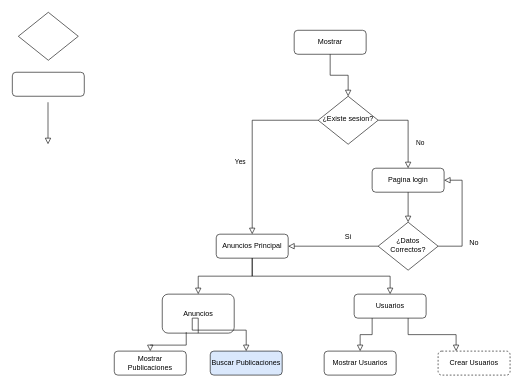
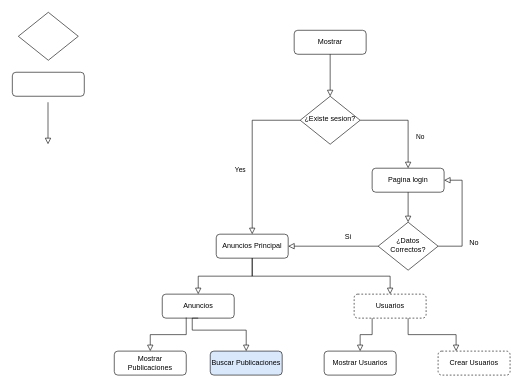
  <mxCell id="0" />
  <mxCell id="1" parent="0" />
  <mxCell id="2" value="Mostrar" style="rounded=1;whiteSpace=wrap;html=1;fontSize=12;glass=0;strokeWidth=1;shadow=0;" parent="1" vertex="1"><mxGeometry x="490" y="50" width="120" height="40" as="geometry" /></mxCell>
- <mxCell id="3" value="¿Existe sesion?" style="rhombus;whiteSpace=wrap;html=1;shadow=0;fontFamily=Helvetica;fontSize=12;align=center;strokeWidth=1;spacing=6;spacingTop=-4;" parent="1" vertex="1"><mxGeometry x="530" y="160" width="100" height="80" as="geometry" /></mxCell>
+ <mxCell id="3" value="¿Existe sesion?" style="rhombus;whiteSpace=wrap;html=1;shadow=0;fontFamily=Helvetica;fontSize=12;align=center;strokeWidth=1;spacing=6;spacingTop=-4;" parent="1" vertex="1"><mxGeometry x="500" y="160" width="100" height="80" as="geometry" /></mxCell>
  <mxCell id="4" value="" style="rounded=0;html=1;jettySize=auto;orthogonalLoop=1;fontSize=11;endArrow=block;endFill=0;endSize=8;strokeWidth=1;shadow=0;labelBackgroundColor=none;edgeStyle=orthogonalEdgeStyle;exitX=0.5;exitY=1;exitDx=0;exitDy=0;entryX=0.5;entryY=0;entryDx=0;entryDy=0;" parent="1" source="2" target="3" edge="1"><mxGeometry relative="1" as="geometry"><mxPoint x="549.5" y="100" as="sourcePoint" /><mxPoint x="549.5" y="150" as="targetPoint" /></mxGeometry></mxCell>
  <mxCell id="5" value="Yes" style="rounded=0;html=1;jettySize=auto;orthogonalLoop=1;fontSize=11;endArrow=block;endFill=0;endSize=8;strokeWidth=1;shadow=0;labelBackgroundColor=none;edgeStyle=orthogonalEdgeStyle;exitX=0;exitY=0.5;exitDx=0;exitDy=0;entryX=0.5;entryY=0;entryDx=0;entryDy=0;" parent="1" source="3" target="10" edge="1"><mxGeometry x="0.2" y="-20" relative="1" as="geometry"><mxPoint as="offset" /><mxPoint x="420" y="170" as="sourcePoint" /><mxPoint x="420" y="270" as="targetPoint" /><Array as="points"><mxPoint x="420" y="200" /></Array></mxGeometry></mxCell>
  <mxCell id="6" value="No" style="rounded=0;html=1;jettySize=auto;orthogonalLoop=1;fontSize=11;endArrow=block;endFill=0;endSize=8;strokeWidth=1;shadow=0;labelBackgroundColor=none;edgeStyle=orthogonalEdgeStyle;exitX=1;exitY=0.5;exitDx=0;exitDy=0;entryX=0.5;entryY=0;entryDx=0;entryDy=0;" parent="1" source="3" target="11" edge="1"><mxGeometry x="0.333" y="20" relative="1" as="geometry"><mxPoint as="offset" /><mxPoint x="680" y="200" as="sourcePoint" /><mxPoint x="680" y="260" as="targetPoint" /></mxGeometry></mxCell>
  <mxCell id="7" value="" style="rounded=1;whiteSpace=wrap;html=1;fontSize=12;glass=0;strokeWidth=1;shadow=0;" parent="1" vertex="1"><mxGeometry x="20" y="120" width="120" height="40" as="geometry" /></mxCell>
  <mxCell id="8" value="" style="rounded=0;html=1;jettySize=auto;orthogonalLoop=1;fontSize=11;endArrow=block;endFill=0;endSize=8;strokeWidth=1;shadow=0;labelBackgroundColor=none;edgeStyle=orthogonalEdgeStyle;exitX=0.5;exitY=1;exitDx=0;exitDy=0;entryX=0.5;entryY=0;entryDx=0;entryDy=0;" parent="1" edge="1"><mxGeometry relative="1" as="geometry"><mxPoint x="79.5" y="170" as="sourcePoint" /><mxPoint x="79.5" as="targetPoint" y="240" /></mxGeometry></mxCell>
  <mxCell id="9" value="" style="rhombus;whiteSpace=wrap;html=1;shadow=0;fontFamily=Helvetica;fontSize=12;align=center;strokeWidth=1;spacing=6;spacingTop=-4;" parent="1" vertex="1"><mxGeometry x="30" y="20" width="100" height="80" as="geometry" /></mxCell>
  <mxCell id="10" value="Anuncios Principal" style="rounded=1;whiteSpace=wrap;html=1;fontSize=12;glass=0;strokeWidth=1;shadow=0;" parent="1" vertex="1"><mxGeometry x="360" y="390" width="120" height="40" as="geometry" /></mxCell>
  <mxCell id="11" value="Pagina login" style="rounded=1;whiteSpace=wrap;html=1;fontSize=12;glass=0;strokeWidth=1;shadow=0;" parent="1" vertex="1"><mxGeometry x="620" y="280" width="120" height="40" as="geometry" /></mxCell>
  <mxCell id="12" value="¿Datos Correctos?" style="rhombus;whiteSpace=wrap;html=1;shadow=0;fontFamily=Helvetica;fontSize=12;align=center;strokeWidth=1;spacing=6;spacingTop=-4;" parent="1" vertex="1"><mxGeometry x="630" y="370" width="100" height="80" as="geometry" /></mxCell>
  <mxCell id="13" value="" style="rounded=0;html=1;jettySize=auto;orthogonalLoop=1;fontSize=11;endArrow=block;endFill=0;endSize=8;strokeWidth=1;shadow=0;labelBackgroundColor=none;edgeStyle=orthogonalEdgeStyle;exitX=0.5;exitY=1;exitDx=0;exitDy=0;entryX=0.5;entryY=0;entryDx=0;entryDy=0;" parent="1" source="11" target="12" edge="1"><mxGeometry relative="1" as="geometry"><mxPoint x="730" y="320" as="sourcePoint" /><mxPoint x="730" y="390" as="targetPoint" /></mxGeometry></mxCell>
  <mxCell id="14" value="" style="rounded=0;html=1;jettySize=auto;orthogonalLoop=1;fontSize=11;endArrow=block;endFill=0;endSize=8;strokeWidth=1;shadow=0;labelBackgroundColor=none;edgeStyle=orthogonalEdgeStyle;exitX=1;exitY=0.5;exitDx=0;exitDy=0;entryX=1;entryY=0.5;entryDx=0;entryDy=0;" parent="1" source="12" target="11" edge="1"><mxGeometry relative="1" as="geometry"><mxPoint x="690" y="330" as="sourcePoint" /><mxPoint x="770" y="460" as="targetPoint" /><Array as="points"><mxPoint x="770" y="410" /><mxPoint x="770" y="300" /></Array></mxGeometry></mxCell>
  <mxCell id="15" value="" style="rounded=0;html=1;jettySize=auto;orthogonalLoop=1;fontSize=11;endArrow=block;endFill=0;endSize=8;strokeWidth=1;shadow=0;labelBackgroundColor=none;edgeStyle=orthogonalEdgeStyle;exitX=0;exitY=0.5;exitDx=0;exitDy=0;entryX=1;entryY=0.5;entryDx=0;entryDy=0;" parent="1" source="12" target="10" edge="1"><mxGeometry relative="1" as="geometry"><mxPoint x="544" y="410" as="sourcePoint" /><mxPoint x="584" y="460" as="targetPoint" /></mxGeometry></mxCell>
  <mxCell id="16" value="Si" style="text;html=1;strokeColor=none;fillColor=none;align=center;verticalAlign=middle;whiteSpace=wrap;rounded=0;" parent="1" vertex="1"><mxGeometry x="550" y="380" width="60" height="30" as="geometry" /></mxCell>
  <mxCell id="17" value="No" style="text;html=1;strokeColor=none;fillColor=none;align=center;verticalAlign=middle;whiteSpace=wrap;rounded=0;" parent="1" vertex="1"><mxGeometry x="760" y="390" width="60" height="30" as="geometry" /></mxCell>
- <mxCell id="18" value="Anuncios" style="rounded=1;whiteSpace=wrap;html=1;fontSize=12;glass=0;strokeWidth=1;shadow=0;" parent="1" vertex="1"><mxGeometry x="270" y="490" width="120" height="65" as="geometry" /></mxCell>
- <mxCell id="19" value="Usuarios" style="rounded=1;whiteSpace=wrap;html=1;fontSize=12;glass=0;strokeWidth=1;shadow=0;" parent="1" vertex="1"><mxGeometry x="590" y="490" width="120" height="40" as="geometry" /></mxCell>
+ <mxCell id="18" value="Anuncios" style="rounded=1;whiteSpace=wrap;html=1;fontSize=12;glass=0;strokeWidth=1;shadow=0;" parent="1" vertex="1"><mxGeometry x="270" y="490" width="120" height="40" as="geometry" /></mxCell>
+ <mxCell id="19" value="Usuarios" style="rounded=1;whiteSpace=wrap;html=1;fontSize=12;glass=0;strokeWidth=1;shadow=0;dashed=1;" parent="1" vertex="1"><mxGeometry x="590" y="490" width="120" height="40" as="geometry" /></mxCell>
  <mxCell id="20" value="" style="rounded=0;html=1;jettySize=auto;orthogonalLoop=1;fontSize=11;endArrow=block;endFill=0;endSize=8;strokeWidth=1;shadow=0;labelBackgroundColor=none;edgeStyle=orthogonalEdgeStyle;exitX=0.5;exitY=1;exitDx=0;exitDy=0;entryX=0.5;entryY=0;entryDx=0;entryDy=0;" parent="1" source="10" target="18" edge="1"><mxGeometry relative="1" as="geometry"><mxPoint x="329.5" y="410" as="sourcePoint" /><mxPoint x="330" y="480" as="targetPoint" /></mxGeometry></mxCell>
  <mxCell id="21" value="" style="rounded=0;html=1;jettySize=auto;orthogonalLoop=1;fontSize=11;endArrow=block;endFill=0;endSize=8;strokeWidth=1;shadow=0;labelBackgroundColor=none;edgeStyle=orthogonalEdgeStyle;exitX=0.5;exitY=1;exitDx=0;exitDy=0;entryX=0.5;entryY=0;entryDx=0;entryDy=0;" parent="1" source="10" target="19" edge="1"><mxGeometry relative="1" as="geometry"><mxPoint x="430" y="440" as="sourcePoint" /><mxPoint x="340" y="500" as="targetPoint" /></mxGeometry></mxCell>
  <mxCell id="22" value="Mostrar Publicaciones" style="rounded=1;whiteSpace=wrap;html=1;fontSize=12;glass=0;strokeWidth=1;shadow=0;" parent="1" vertex="1"><mxGeometry x="190" y="585" width="120" height="40" as="geometry" /></mxCell>
  <mxCell id="23" value="Buscar Publicaciones" style="rounded=1;whiteSpace=wrap;html=1;fontSize=12;glass=0;strokeWidth=1;shadow=0;fillColor=#dae8fc;" parent="1" vertex="1"><mxGeometry x="350" y="585" width="120" height="40" as="geometry" /></mxCell>
  <mxCell id="24" value="Crear Usuarios" style="rounded=1;whiteSpace=wrap;html=1;fontSize=12;glass=0;strokeWidth=1;shadow=0;dashed=1;" parent="1" vertex="1"><mxGeometry x="730" y="585" width="120" height="40" as="geometry" /></mxCell>
  <mxCell id="25" value="Mostrar Usuarios" style="rounded=1;whiteSpace=wrap;html=1;fontSize=12;glass=0;strokeWidth=1;shadow=0;" parent="1" vertex="1"><mxGeometry x="540" y="585" width="120" height="40" as="geometry" /></mxCell>
  <mxCell id="26" value="" style="rounded=0;html=1;jettySize=auto;orthogonalLoop=1;fontSize=11;endArrow=block;endFill=0;endSize=8;strokeWidth=1;shadow=0;labelBackgroundColor=none;edgeStyle=orthogonalEdgeStyle;exitX=0.333;exitY=0.975;exitDx=0;exitDy=0;entryX=0.5;entryY=0;entryDx=0;entryDy=0;exitPerimeter=0;" parent="1" source="18" target="22" edge="1"><mxGeometry relative="1" as="geometry"><mxPoint x="969.5" y="110" as="sourcePoint" /><mxPoint x="969.5" y="180" as="targetPoint" /></mxGeometry></mxCell>
  <mxCell id="27" value="" style="rounded=0;html=1;jettySize=auto;orthogonalLoop=1;fontSize=11;endArrow=block;endFill=0;endSize=8;strokeWidth=1;shadow=0;labelBackgroundColor=none;edgeStyle=orthogonalEdgeStyle;entryX=0.5;entryY=0;entryDx=0;entryDy=0;exitX=0.5;exitY=1;exitDx=0;exitDy=0;" parent="1" source="18" target="23" edge="1"><mxGeometry relative="1" as="geometry"><mxPoint x="320" y="530" as="sourcePoint" /><mxPoint x="969.5" y="180" as="targetPoint" /><Array as="points"><mxPoint x="320" y="530" /><mxPoint x="320" y="550" /><mxPoint x="410" y="550" /></Array></mxGeometry></mxCell>
  <mxCell id="28" value="" style="rounded=0;html=1;jettySize=auto;orthogonalLoop=1;fontSize=11;endArrow=block;endFill=0;endSize=8;strokeWidth=1;shadow=0;labelBackgroundColor=none;edgeStyle=orthogonalEdgeStyle;exitX=0.25;exitY=1;exitDx=0;exitDy=0;entryX=0.5;entryY=0;entryDx=0;entryDy=0;" parent="1" source="19" target="25" edge="1"><mxGeometry relative="1" as="geometry"><mxPoint x="969.5" y="110" as="sourcePoint" /><mxPoint x="969.5" y="180" as="targetPoint" /></mxGeometry></mxCell>
  <mxCell id="29" value="" style="rounded=0;html=1;jettySize=auto;orthogonalLoop=1;fontSize=11;endArrow=block;endFill=0;endSize=8;strokeWidth=1;shadow=0;labelBackgroundColor=none;edgeStyle=orthogonalEdgeStyle;exitX=0.75;exitY=1;exitDx=0;exitDy=0;entryX=0.25;entryY=0;entryDx=0;entryDy=0;" parent="1" source="19" target="24" edge="1"><mxGeometry relative="1" as="geometry"><mxPoint x="630" y="540" as="sourcePoint" /><mxPoint x="610" y="570" as="targetPoint" /></mxGeometry></mxCell>
